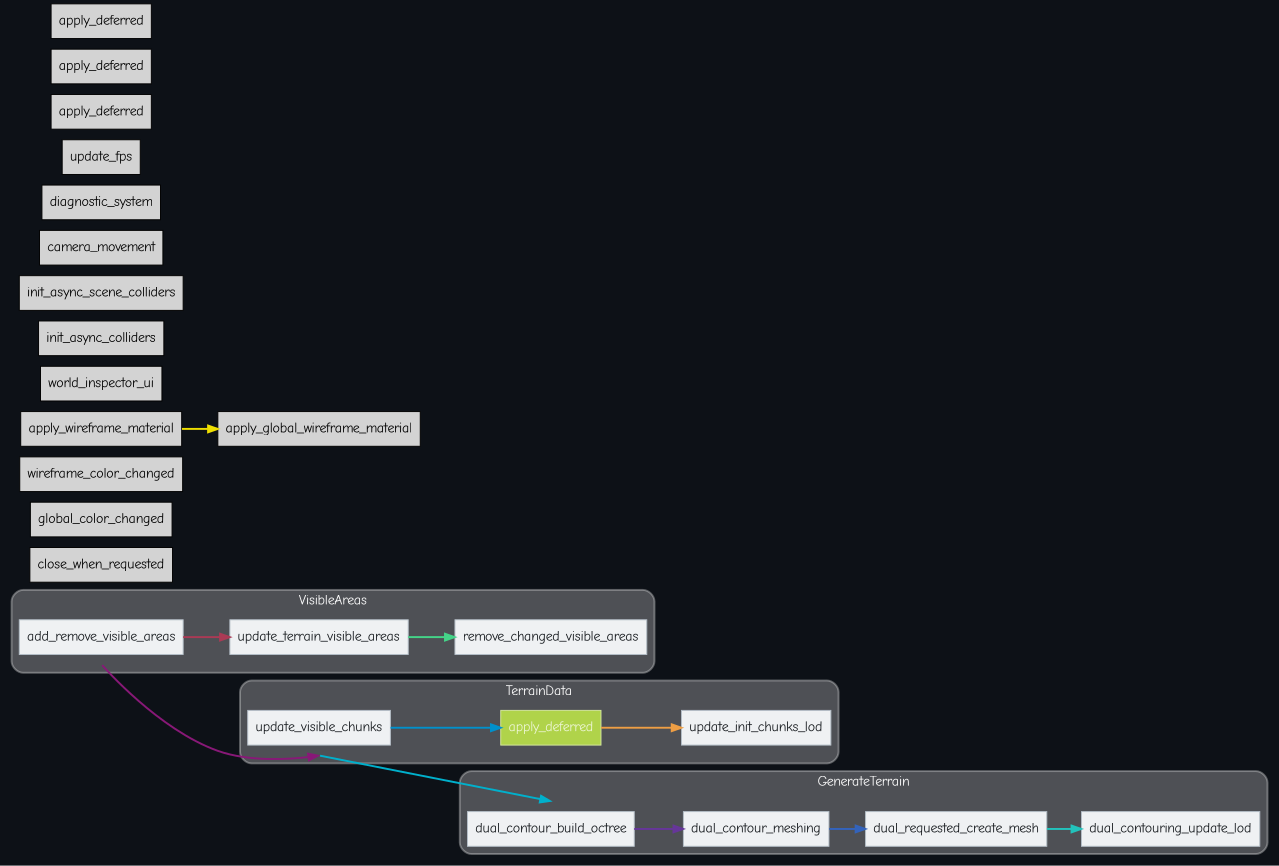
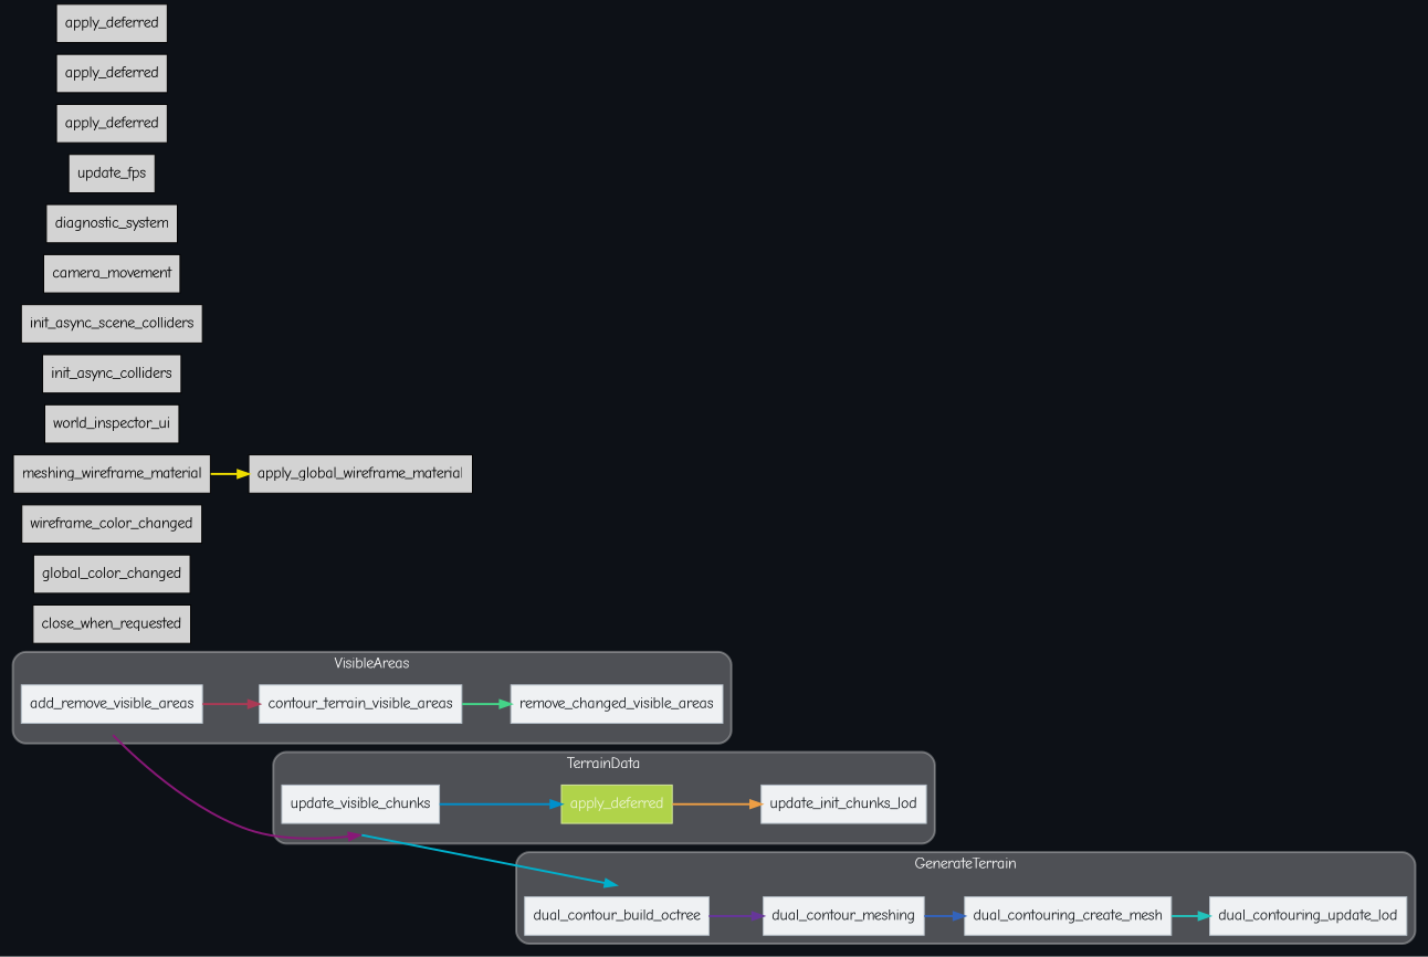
  digraph {
    bgcolor="#0d1117"
    compound=true
    fontname="Comic Neue"
    nodesep=0.15
    rankdir=LR
    splines=spline
    node [fontname="Comic Neue" shape=box style=filled]
    edge [fontname="Comic Neue" penwidth=2]
    "set_marker_node_Set(9)" [height=0 shape=point style=invis]
    n2 [color="#b4bec7" fillcolor="#eff1f3" fontcolor="#15191d" label=add_remove_visible_areas penwidth=1]
-   n3 [color="#b4bec7" fillcolor="#eff1f3" fontcolor="#15191d" label=update_terrain_visible_areas penwidth=1]
+   n3 [color="#b4bec7" fillcolor="#eff1f3" fontcolor="#15191d" label=contour_terrain_visible_areas penwidth=1]
    n4 [color="#b4bec7" fillcolor="#eff1f3" fontcolor="#15191d" label=remove_changed_visible_areas penwidth=1]
    "set_marker_node_Set(10)" [height=0 shape=point style=invis]
    n6 [color="#b4bec7" fillcolor="#eff1f3" fontcolor="#15191d" label=update_visible_chunks penwidth=1]
    n7 [color="#d3e69c" fillcolor="#b0d34a" fontcolor="#edf5d5" label=apply_deferred penwidth=1]
    n8 [color="#b4bec7" fillcolor="#eff1f3" fontcolor="#15191d" label=update_init_chunks_lod penwidth=1]
    "set_marker_node_Set(11)" [height=0 shape=point style=invis]
    n10 [color="#b4bec7" fillcolor="#eff1f3" fontcolor="#15191d" label=dual_contour_build_octree penwidth=1]
    n11 [color="#b4bec7" fillcolor="#eff1f3" fontcolor="#15191d" label=dual_contour_meshing penwidth=1]
-   n12 [color="#b4bec7" fillcolor="#eff1f3" fontcolor="#15191d" label=dual_requested_create_mesh penwidth=1]
+   n12 [color="#b4bec7" fillcolor="#eff1f3" fontcolor="#15191d" label=dual_contouring_create_mesh penwidth=1]
    n13 [color="#b4bec7" fillcolor="#eff1f3" fontcolor="#15191d" label=dual_contouring_update_lod penwidth=1]
    n14 [label=close_when_requested]
    n15 [label=global_color_changed]
    n16 [label=wireframe_color_changed]
-   n17 [label=apply_wireframe_material]
+   n17 [label=meshing_wireframe_material]
    n18 [label=apply_global_wireframe_material]
    n19 [label=world_inspector_ui]
    n20 [label=init_async_colliders]
    n21 [label=init_async_scene_colliders]
    n22 [label=camera_movement]
    n23 [label=diagnostic_system]
    n24 [label=update_fps]
    n25 [label=apply_deferred]
    n26 [label=apply_deferred]
    n27 [label=apply_deferred]
    subgraph cluster_1 {
      color="#ffffff50"
      fillcolor="#ffffff44"
      fontcolor="#ffffff"
      label=VisibleAreas
      penwidth=2
      style="rounded,filled"
      "set_marker_node_Set(9)"
      n2
      n3
      n4
    }
    subgraph cluster_2 {
      color="#ffffff50"
      fillcolor="#ffffff44"
      fontcolor="#ffffff"
      label=TerrainData
      penwidth=2
      style="rounded,filled"
      "set_marker_node_Set(10)"
      n6
      n7
      n8
    }
    subgraph cluster_3 {
      color="#ffffff50"
      fillcolor="#ffffff44"
      fontcolor="#ffffff"
      label=GenerateTerrain
      penwidth=2
      style="rounded,filled"
      "set_marker_node_Set(11)"
      n10
      n11
      n12
      n13
    }
    "set_marker_node_Set(9)" -> "set_marker_node_Set(10)" [color="#881877"]
    n2 -> n3 [color="#aa3a55"]
    n3 -> n4 [color="#44d488"]
    "set_marker_node_Set(10)" -> "set_marker_node_Set(11)" [color="#00b0cc"]
    n6 -> n7 [color="#0090cc"]
    n7 -> n8 [color="#ee9e44"]
    n10 -> n11 [color="#663699"]
    n11 -> n12 [color="#3363bb"]
    n12 -> n13 [color="#22c2bb"]
    n17 -> n18 [color="#eede00"]
  }
